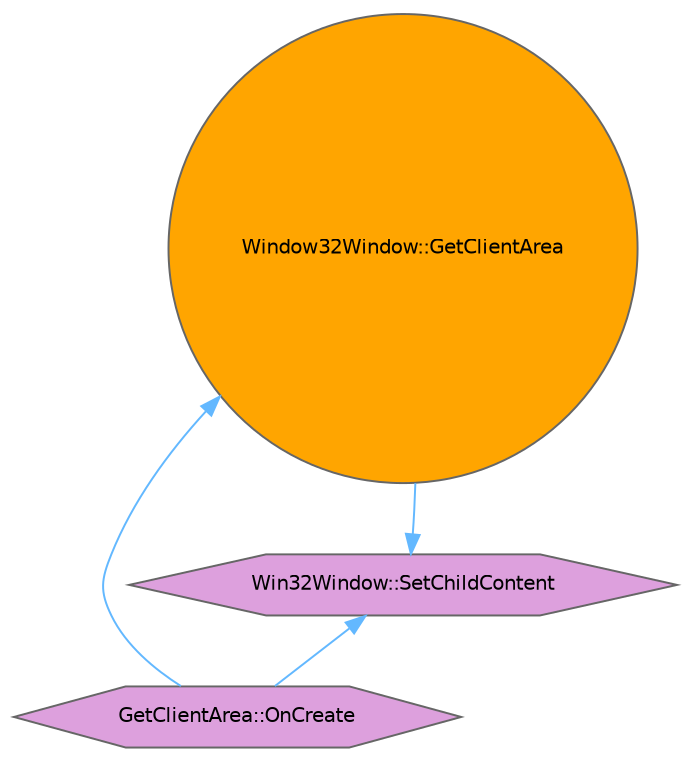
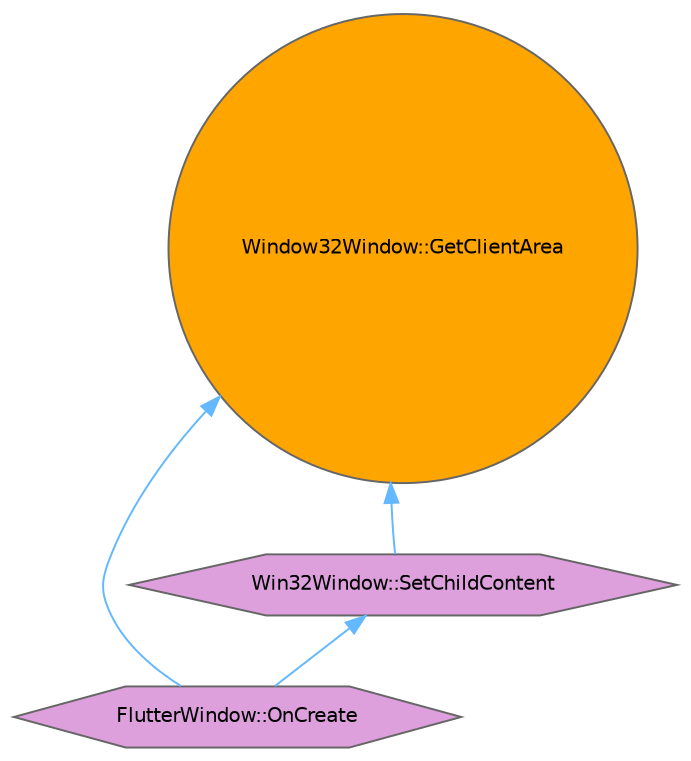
  digraph {
    rankdir=TB
    node [color=grey40 fillcolor=plum fontname=Helvetica fontsize=10 shape=hexagon style=filled]
    edge [color=steelblue1 dir=back fontname=Helvetica fontsize=10 labelfontname=Helvetica labelfontsize=10 style=solid]
    n1 [color=gray40 fillcolor=orange fontcolor=black height=0.2 label="Window32Window::GetClientArea" shape=circle width=0.4]
-   n2 [height=0.2 label="GetClientArea::OnCreate" width=0.4]
+   n2 [height=0.2 label="FlutterWindow::OnCreate" width=0.4]
    n3 [height=0.2 label="Win32Window::SetChildContent" width=0.4]
    n1 -> n2
-   n3 -> n1
+   n1 -> n3
    n3 -> n2
  }
